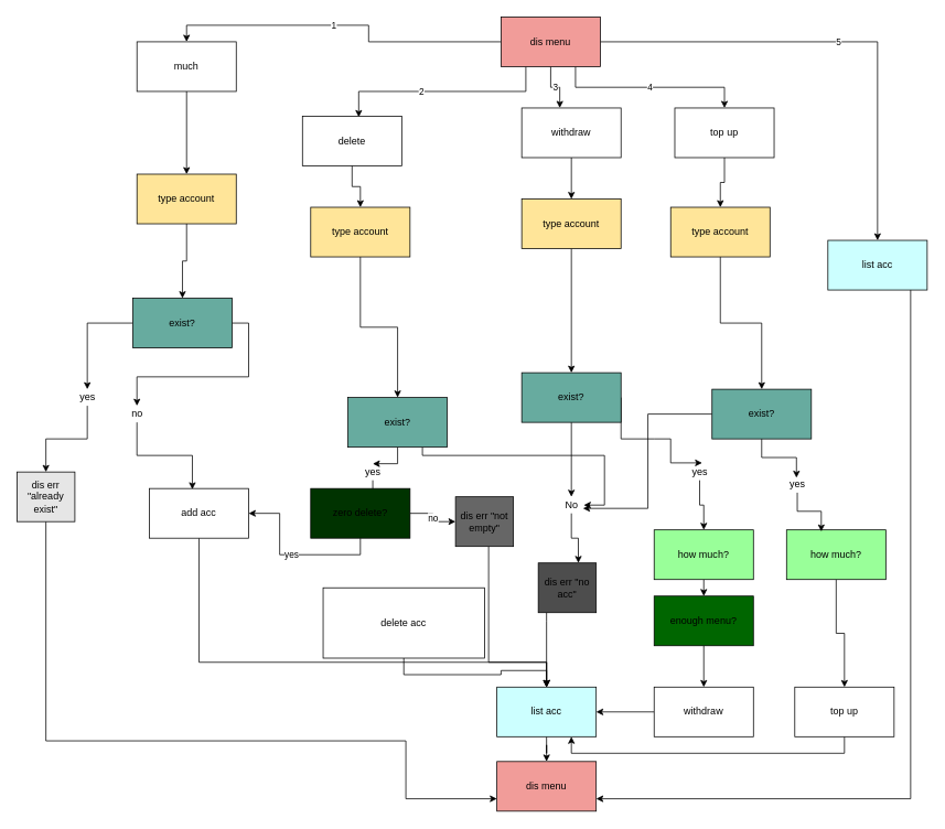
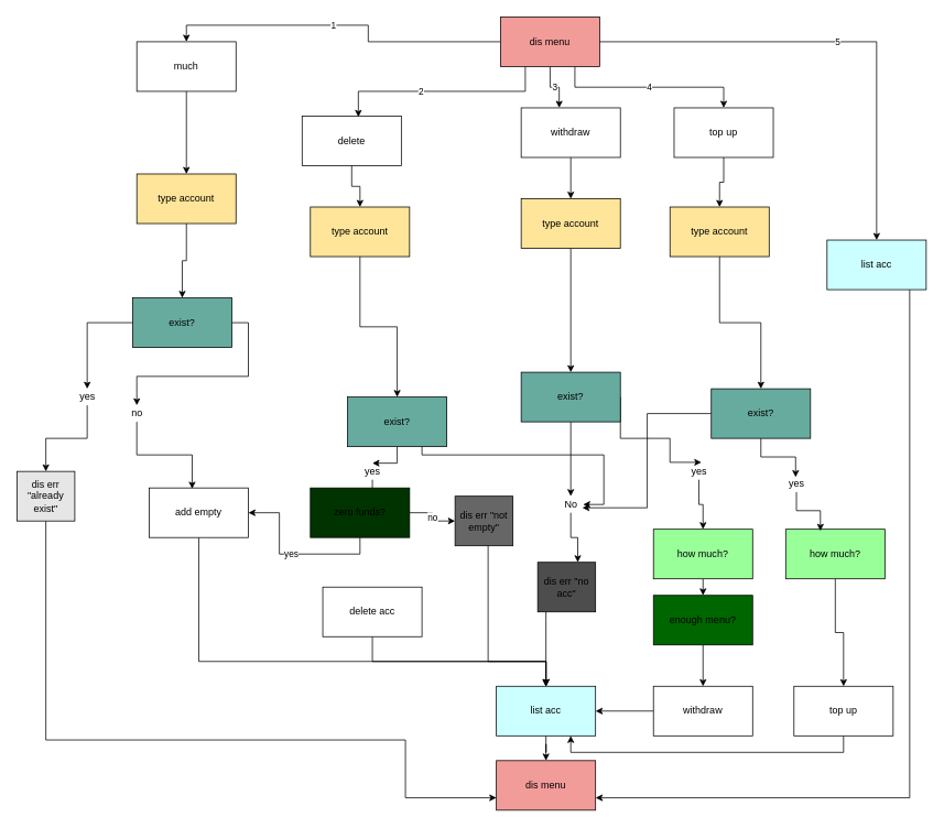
  <mxCell id="0" />
  <mxCell id="1" parent="0" />
  <mxCell id="2" style="edgeStyle=orthogonalEdgeStyle;rounded=0;orthogonalLoop=1;jettySize=auto;html=1;exitX=0.25;exitY=1;exitDx=0;exitDy=0;entryX=0.567;entryY=0.017;entryDx=0;entryDy=0;entryPerimeter=0;" edge="1" parent="1" source="9" target="12"><mxGeometry relative="1" as="geometry" /></mxCell>
  <mxCell id="3" value="2" style="edgeLabel;html=1;align=center;verticalAlign=middle;resizable=0;points=[];" vertex="1" connectable="0" parent="2"><mxGeometry x="0.194" relative="1" as="geometry"><mxPoint as="offset" /></mxGeometry></mxCell>
  <mxCell id="4" value="4" style="edgeStyle=orthogonalEdgeStyle;rounded=0;orthogonalLoop=1;jettySize=auto;html=1;exitX=0.75;exitY=1;exitDx=0;exitDy=0;entryX=0.5;entryY=0;entryDx=0;entryDy=0;" edge="1" parent="1" source="9" target="14"><mxGeometry relative="1" as="geometry" /></mxCell>
  <mxCell id="5" value="5" style="edgeStyle=orthogonalEdgeStyle;rounded=0;orthogonalLoop=1;jettySize=auto;html=1;exitX=1;exitY=0.5;exitDx=0;exitDy=0;entryX=0.5;entryY=0;entryDx=0;entryDy=0;" edge="1" parent="1" source="9" target="16"><mxGeometry relative="1" as="geometry" /></mxCell>
  <mxCell id="6" style="edgeStyle=orthogonalEdgeStyle;rounded=0;orthogonalLoop=1;jettySize=auto;html=1;exitX=0;exitY=0.5;exitDx=0;exitDy=0;entryX=0.5;entryY=0;entryDx=0;entryDy=0;" edge="1" parent="1" source="9" target="10"><mxGeometry relative="1" as="geometry" /></mxCell>
  <mxCell id="7" value="1" style="edgeLabel;html=1;align=center;verticalAlign=middle;resizable=0;points=[];" vertex="1" connectable="0" parent="6"><mxGeometry x="0.062" relative="1" as="geometry"><mxPoint as="offset" /></mxGeometry></mxCell>
  <mxCell id="8" value="3" style="edgeStyle=orthogonalEdgeStyle;rounded=0;orthogonalLoop=1;jettySize=auto;html=1;entryX=0.383;entryY=0;entryDx=0;entryDy=0;entryPerimeter=0;" edge="1" parent="1" source="9" target="63"><mxGeometry relative="1" as="geometry" /></mxCell>
  <mxCell id="9" value="dis menu" style="rounded=0;whiteSpace=wrap;html=1;fillColor=#F19C99;" vertex="1" parent="1"><mxGeometry x="605" y="20" width="120" height="60" as="geometry" /></mxCell>
  <mxCell id="10" value="much" style="rounded=0;whiteSpace=wrap;html=1;" vertex="1" parent="1"><mxGeometry x="165" y="50" width="120" height="60" as="geometry" /></mxCell>
  <mxCell id="11" style="edgeStyle=orthogonalEdgeStyle;rounded=0;orthogonalLoop=1;jettySize=auto;html=1;exitX=0.5;exitY=1;exitDx=0;exitDy=0;entryX=0.5;entryY=0;entryDx=0;entryDy=0;" edge="1" parent="1" source="67" target="33"><mxGeometry relative="1" as="geometry" /></mxCell>
  <mxCell id="12" value="delete" style="rounded=0;whiteSpace=wrap;html=1;" vertex="1" parent="1"><mxGeometry x="365" y="140" width="120" height="60" as="geometry" /></mxCell>
  <mxCell id="13" style="edgeStyle=orthogonalEdgeStyle;rounded=0;orthogonalLoop=1;jettySize=auto;html=1;exitX=0.5;exitY=1;exitDx=0;exitDy=0;" edge="1" parent="1" source="14" target="72"><mxGeometry relative="1" as="geometry" /></mxCell>
  <mxCell id="14" value="top up" style="rounded=0;whiteSpace=wrap;html=1;" vertex="1" parent="1"><mxGeometry x="815" y="130" width="120" height="60" as="geometry" /></mxCell>
  <mxCell id="15" style="edgeStyle=orthogonalEdgeStyle;rounded=0;orthogonalLoop=1;jettySize=auto;html=1;entryX=1;entryY=0.75;entryDx=0;entryDy=0;" edge="1" parent="1" source="16" target="28"><mxGeometry relative="1" as="geometry"><Array as="points"><mxPoint x="1100" y="965" /></Array></mxGeometry></mxCell>
  <mxCell id="16" value="list acc" style="rounded=0;whiteSpace=wrap;html=1;fillColor=#CCFFFF;" vertex="1" parent="1"><mxGeometry x="1000" y="290" width="120" height="60" as="geometry" /></mxCell>
  <mxCell id="17" style="edgeStyle=orthogonalEdgeStyle;rounded=0;orthogonalLoop=1;jettySize=auto;html=1;" edge="1" parent="1" source="19" target="25"><mxGeometry relative="1" as="geometry" /></mxCell>
  <mxCell id="18" style="edgeStyle=orthogonalEdgeStyle;rounded=0;orthogonalLoop=1;jettySize=auto;html=1;exitX=1;exitY=0.5;exitDx=0;exitDy=0;" edge="1" parent="1" source="19" target="27"><mxGeometry relative="1" as="geometry" /></mxCell>
  <mxCell id="19" value="exist?" style="rounded=0;whiteSpace=wrap;html=1;fillColor=#67AB9F;" vertex="1" parent="1"><mxGeometry x="160" y="360" width="120" height="60" as="geometry" /></mxCell>
  <mxCell id="20" style="edgeStyle=orthogonalEdgeStyle;rounded=0;orthogonalLoop=1;jettySize=auto;html=1;exitX=0.5;exitY=1;exitDx=0;exitDy=0;entryX=0;entryY=0.75;entryDx=0;entryDy=0;" edge="1" parent="1" source="21" target="28"><mxGeometry relative="1" as="geometry"><mxPoint x="610" y="890" as="targetPoint" /><Array as="points"><mxPoint x="55" y="895" /><mxPoint x="490" y="895" /><mxPoint x="490" y="965" /></Array></mxGeometry></mxCell>
  <mxCell id="21" value="dis err &quot;already exist&quot;" style="rounded=0;whiteSpace=wrap;html=1;fillColor=#E6E6E6;" vertex="1" parent="1"><mxGeometry x="20" y="570" width="70" height="60" as="geometry" /></mxCell>
  <mxCell id="22" style="edgeStyle=orthogonalEdgeStyle;rounded=0;orthogonalLoop=1;jettySize=auto;html=1;exitX=0.5;exitY=1;exitDx=0;exitDy=0;entryX=0.5;entryY=0;entryDx=0;entryDy=0;" edge="1" parent="1" source="23" target="30"><mxGeometry relative="1" as="geometry"><Array as="points"><mxPoint x="240" y="800" /><mxPoint x="660" y="800" /></Array></mxGeometry></mxCell>
- <mxCell id="23" value="add acc" style="rounded=0;whiteSpace=wrap;html=1;" vertex="1" parent="1"><mxGeometry x="180" y="590" width="120" height="60" as="geometry" /></mxCell>
+ <mxCell id="23" value="add empty" style="rounded=0;whiteSpace=wrap;html=1;" vertex="1" parent="1"><mxGeometry x="180" y="590" width="120" height="60" as="geometry" /></mxCell>
  <mxCell id="24" style="edgeStyle=orthogonalEdgeStyle;rounded=0;orthogonalLoop=1;jettySize=auto;html=1;entryX=0.5;entryY=0;entryDx=0;entryDy=0;" edge="1" parent="1" source="25" target="21"><mxGeometry relative="1" as="geometry" /></mxCell>
  <mxCell id="25" value="yes" style="text;html=1;align=center;verticalAlign=middle;resizable=0;points=[];autosize=1;" vertex="1" parent="1"><mxGeometry x="90" y="470" width="30" height="20" as="geometry" /></mxCell>
  <mxCell id="26" style="edgeStyle=orthogonalEdgeStyle;rounded=0;orthogonalLoop=1;jettySize=auto;html=1;entryX=0.433;entryY=0.017;entryDx=0;entryDy=0;entryPerimeter=0;" edge="1" parent="1" source="27" target="23"><mxGeometry relative="1" as="geometry" /></mxCell>
  <mxCell id="27" value="no" style="text;html=1;align=center;verticalAlign=middle;resizable=0;points=[];autosize=1;" vertex="1" parent="1"><mxGeometry x="150" y="490" width="30" height="20" as="geometry" /></mxCell>
  <mxCell id="28" value="dis menu" style="rounded=0;whiteSpace=wrap;html=1;fillColor=#F19C99;" vertex="1" parent="1"><mxGeometry x="600" y="920" width="120" height="60" as="geometry" /></mxCell>
  <mxCell id="29" style="edgeStyle=orthogonalEdgeStyle;rounded=0;orthogonalLoop=1;jettySize=auto;html=1;exitX=0.5;exitY=1;exitDx=0;exitDy=0;" edge="1" parent="1" source="30" target="28"><mxGeometry relative="1" as="geometry" /></mxCell>
  <mxCell id="30" value="list acc" style="rounded=0;whiteSpace=wrap;html=1;fillColor=#CCFFFF;" vertex="1" parent="1"><mxGeometry x="600" y="830" width="120" height="60" as="geometry" /></mxCell>
  <mxCell id="31" style="edgeStyle=orthogonalEdgeStyle;rounded=0;orthogonalLoop=1;jettySize=auto;html=1;exitX=0.5;exitY=1;exitDx=0;exitDy=0;" edge="1" parent="1" source="33" target="35"><mxGeometry relative="1" as="geometry" /></mxCell>
  <mxCell id="32" style="edgeStyle=orthogonalEdgeStyle;rounded=0;orthogonalLoop=1;jettySize=auto;html=1;exitX=0.75;exitY=1;exitDx=0;exitDy=0;" edge="1" parent="1" source="33" target="50"><mxGeometry relative="1" as="geometry"><Array as="points"><mxPoint x="510" y="550" /><mxPoint x="730" y="550" /></Array></mxGeometry></mxCell>
  <mxCell id="33" value="exist?" style="rounded=0;whiteSpace=wrap;html=1;fillColor=#67AB9F;" vertex="1" parent="1"><mxGeometry x="420" y="480" width="120" height="60" as="geometry" /></mxCell>
  <mxCell id="34" style="edgeStyle=orthogonalEdgeStyle;rounded=0;orthogonalLoop=1;jettySize=auto;html=1;" edge="1" parent="1" source="35" target="75"><mxGeometry relative="1" as="geometry" /></mxCell>
  <mxCell id="35" value="yes" style="text;html=1;align=center;verticalAlign=middle;resizable=0;points=[];autosize=1;" vertex="1" parent="1"><mxGeometry x="435" y="560" width="30" height="20" as="geometry" /></mxCell>
  <mxCell id="36" style="edgeStyle=orthogonalEdgeStyle;rounded=0;orthogonalLoop=1;jettySize=auto;html=1;exitX=0.5;exitY=1;exitDx=0;exitDy=0;entryX=0.5;entryY=0;entryDx=0;entryDy=0;" edge="1" parent="1" source="37" target="30"><mxGeometry relative="1" as="geometry" /></mxCell>
- <mxCell id="37" value="delete acc" style="rounded=0;whiteSpace=wrap;html=1;" vertex="1" parent="1"><mxGeometry x="390" y="710" width="195" height="85" as="geometry" /></mxCell>
+ <mxCell id="37" value="delete acc" style="rounded=0;whiteSpace=wrap;html=1;" vertex="1" parent="1"><mxGeometry x="390" y="710" width="120" height="60" as="geometry" /></mxCell>
  <mxCell id="38" style="edgeStyle=orthogonalEdgeStyle;rounded=0;orthogonalLoop=1;jettySize=auto;html=1;entryX=0.5;entryY=0;entryDx=0;entryDy=0;" edge="1" parent="1" source="39" target="30"><mxGeometry relative="1" as="geometry"><Array as="points"><mxPoint x="660" y="750" /><mxPoint x="660" y="750" /></Array></mxGeometry></mxCell>
  <mxCell id="39" value="dis err &quot;no acc&quot;" style="rounded=0;whiteSpace=wrap;html=1;fillColor=#4D4D4D;" vertex="1" parent="1"><mxGeometry x="650" y="680" width="70" height="60" as="geometry" /></mxCell>
  <mxCell id="40" style="edgeStyle=orthogonalEdgeStyle;rounded=0;orthogonalLoop=1;jettySize=auto;html=1;exitX=0.5;exitY=1;exitDx=0;exitDy=0;" edge="1" parent="1" source="42" target="50"><mxGeometry relative="1" as="geometry" /></mxCell>
  <mxCell id="41" style="edgeStyle=orthogonalEdgeStyle;rounded=0;orthogonalLoop=1;jettySize=auto;html=1;exitX=1;exitY=0.5;exitDx=0;exitDy=0;entryX=0.6;entryY=-0.05;entryDx=0;entryDy=0;entryPerimeter=0;" edge="1" parent="1" source="42" target="52"><mxGeometry relative="1" as="geometry"><Array as="points"><mxPoint x="790" y="530" /><mxPoint x="810" y="530" /><mxPoint x="810" y="550" /></Array></mxGeometry></mxCell>
  <mxCell id="42" value="exist?" style="rounded=0;whiteSpace=wrap;html=1;fillColor=#67AB9F;" vertex="1" parent="1"><mxGeometry x="630" y="450" width="120" height="60" as="geometry" /></mxCell>
  <mxCell id="43" style="edgeStyle=orthogonalEdgeStyle;rounded=0;orthogonalLoop=1;jettySize=auto;html=1;exitX=0.5;exitY=1;exitDx=0;exitDy=0;entryX=0.5;entryY=0;entryDx=0;entryDy=0;" edge="1" parent="1" source="44" target="48"><mxGeometry relative="1" as="geometry" /></mxCell>
  <mxCell id="44" value="enough menu?" style="rounded=0;whiteSpace=wrap;html=1;fillColor=#006600;" vertex="1" parent="1"><mxGeometry x="790" y="720" width="120" height="60" as="geometry" /></mxCell>
  <mxCell id="45" style="edgeStyle=orthogonalEdgeStyle;rounded=0;orthogonalLoop=1;jettySize=auto;html=1;exitX=0.5;exitY=1;exitDx=0;exitDy=0;entryX=0.5;entryY=0;entryDx=0;entryDy=0;" edge="1" parent="1" source="46" target="44"><mxGeometry relative="1" as="geometry" /></mxCell>
  <mxCell id="46" value="how much?" style="rounded=0;whiteSpace=wrap;html=1;fillColor=#99FF99;" vertex="1" parent="1"><mxGeometry x="790" y="640" width="120" height="60" as="geometry" /></mxCell>
  <mxCell id="47" style="edgeStyle=orthogonalEdgeStyle;rounded=0;orthogonalLoop=1;jettySize=auto;html=1;entryX=1;entryY=0.5;entryDx=0;entryDy=0;" edge="1" parent="1" source="48" target="30"><mxGeometry relative="1" as="geometry" /></mxCell>
  <mxCell id="48" value="withdraw" style="rounded=0;whiteSpace=wrap;html=1;" vertex="1" parent="1"><mxGeometry x="790" y="830" width="120" height="60" as="geometry" /></mxCell>
  <mxCell id="49" style="edgeStyle=orthogonalEdgeStyle;rounded=0;orthogonalLoop=1;jettySize=auto;html=1;entryX=0.692;entryY=0;entryDx=0;entryDy=0;entryPerimeter=0;" edge="1" parent="1" source="50" target="39"><mxGeometry relative="1" as="geometry" /></mxCell>
  <mxCell id="50" value="No" style="text;html=1;align=center;verticalAlign=middle;resizable=0;points=[];autosize=1;" vertex="1" parent="1"><mxGeometry x="675" y="600" width="30" height="20" as="geometry" /></mxCell>
  <mxCell id="51" style="edgeStyle=orthogonalEdgeStyle;rounded=0;orthogonalLoop=1;jettySize=auto;html=1;entryX=0.5;entryY=0;entryDx=0;entryDy=0;" edge="1" parent="1" source="52" target="46"><mxGeometry relative="1" as="geometry" /></mxCell>
  <mxCell id="52" value="yes" style="text;html=1;align=center;verticalAlign=middle;resizable=0;points=[];autosize=1;" vertex="1" parent="1"><mxGeometry x="830" y="560" width="30" height="20" as="geometry" /></mxCell>
  <mxCell id="53" style="edgeStyle=orthogonalEdgeStyle;rounded=0;orthogonalLoop=1;jettySize=auto;html=1;entryX=0.967;entryY=0.7;entryDx=0;entryDy=0;entryPerimeter=0;" edge="1" parent="1" source="55" target="50"><mxGeometry relative="1" as="geometry" /></mxCell>
  <mxCell id="54" style="edgeStyle=orthogonalEdgeStyle;rounded=0;orthogonalLoop=1;jettySize=auto;html=1;entryX=0.467;entryY=0.1;entryDx=0;entryDy=0;entryPerimeter=0;" edge="1" parent="1" source="55" target="61"><mxGeometry relative="1" as="geometry" /></mxCell>
  <mxCell id="55" value="exist?" style="rounded=0;whiteSpace=wrap;html=1;fillColor=#67AB9F;" vertex="1" parent="1"><mxGeometry x="860" y="470" width="120" height="60" as="geometry" /></mxCell>
  <mxCell id="56" style="edgeStyle=orthogonalEdgeStyle;rounded=0;orthogonalLoop=1;jettySize=auto;html=1;" edge="1" parent="1" source="57" target="59"><mxGeometry relative="1" as="geometry"><mxPoint x="1010" y="820" as="targetPoint" /></mxGeometry></mxCell>
  <mxCell id="57" value="how much?" style="rounded=0;whiteSpace=wrap;html=1;fillColor=#99FF99;" vertex="1" parent="1"><mxGeometry x="950" y="640" width="120" height="60" as="geometry" /></mxCell>
  <mxCell id="58" style="edgeStyle=orthogonalEdgeStyle;rounded=0;orthogonalLoop=1;jettySize=auto;html=1;exitX=0.5;exitY=1;exitDx=0;exitDy=0;entryX=0.75;entryY=1;entryDx=0;entryDy=0;" edge="1" parent="1" source="59" target="30"><mxGeometry relative="1" as="geometry" /></mxCell>
  <mxCell id="59" value="top up" style="rounded=0;whiteSpace=wrap;html=1;" vertex="1" parent="1"><mxGeometry x="960" y="830" width="120" height="60" as="geometry" /></mxCell>
  <mxCell id="60" style="edgeStyle=orthogonalEdgeStyle;rounded=0;orthogonalLoop=1;jettySize=auto;html=1;entryX=0.35;entryY=0.033;entryDx=0;entryDy=0;entryPerimeter=0;" edge="1" parent="1" source="61" target="57"><mxGeometry relative="1" as="geometry" /></mxCell>
  <mxCell id="61" value="yes" style="text;html=1;align=center;verticalAlign=middle;resizable=0;points=[];autosize=1;" vertex="1" parent="1"><mxGeometry x="948" y="575" width="30" height="20" as="geometry" /></mxCell>
  <mxCell id="62" style="edgeStyle=orthogonalEdgeStyle;rounded=0;orthogonalLoop=1;jettySize=auto;html=1;exitX=0.5;exitY=1;exitDx=0;exitDy=0;entryX=0.5;entryY=0;entryDx=0;entryDy=0;" edge="1" parent="1" source="63" target="70"><mxGeometry relative="1" as="geometry" /></mxCell>
  <mxCell id="63" value="withdraw" style="rounded=0;whiteSpace=wrap;html=1;" vertex="1" parent="1"><mxGeometry x="630" y="130" width="120" height="60" as="geometry" /></mxCell>
  <mxCell id="64" value="" style="edgeStyle=orthogonalEdgeStyle;rounded=0;orthogonalLoop=1;jettySize=auto;html=1;entryX=0.5;entryY=0;entryDx=0;entryDy=0;" edge="1" parent="1" source="65" target="19"><mxGeometry relative="1" as="geometry"><mxPoint x="225" y="350" as="targetPoint" /></mxGeometry></mxCell>
  <mxCell id="65" value="type account" style="rounded=0;whiteSpace=wrap;html=1;fillColor=#FFE599;" vertex="1" parent="1"><mxGeometry x="165" y="210" width="120" height="60" as="geometry" /></mxCell>
  <mxCell id="66" style="edgeStyle=orthogonalEdgeStyle;rounded=0;orthogonalLoop=1;jettySize=auto;html=1;exitX=0.5;exitY=1;exitDx=0;exitDy=0;entryX=0.5;entryY=0;entryDx=0;entryDy=0;" edge="1" parent="1" source="10" target="65"><mxGeometry relative="1" as="geometry"><mxPoint x="225" y="110" as="sourcePoint" /><mxPoint x="250" y="430" as="targetPoint" /></mxGeometry></mxCell>
  <mxCell id="67" value="type account" style="rounded=0;whiteSpace=wrap;html=1;fillColor=#FFE599;" vertex="1" parent="1"><mxGeometry x="375" y="250" width="120" height="60" as="geometry" /></mxCell>
  <mxCell id="68" style="edgeStyle=orthogonalEdgeStyle;rounded=0;orthogonalLoop=1;jettySize=auto;html=1;exitX=0.5;exitY=1;exitDx=0;exitDy=0;entryX=0.5;entryY=0;entryDx=0;entryDy=0;" edge="1" parent="1" source="12" target="67"><mxGeometry relative="1" as="geometry"><mxPoint x="435" y="200" as="sourcePoint" /><mxPoint x="480" y="480" as="targetPoint" /></mxGeometry></mxCell>
  <mxCell id="69" style="edgeStyle=orthogonalEdgeStyle;rounded=0;orthogonalLoop=1;jettySize=auto;html=1;exitX=0.5;exitY=1;exitDx=0;exitDy=0;" edge="1" parent="1" source="70" target="42"><mxGeometry relative="1" as="geometry"><mxPoint x="705" y="360" as="targetPoint" /></mxGeometry></mxCell>
  <mxCell id="70" value="type account" style="rounded=0;whiteSpace=wrap;html=1;fillColor=#FFE599;" vertex="1" parent="1"><mxGeometry x="630" y="240" width="120" height="60" as="geometry" /></mxCell>
  <mxCell id="71" style="edgeStyle=orthogonalEdgeStyle;rounded=0;orthogonalLoop=1;jettySize=auto;html=1;entryX=0.5;entryY=0;entryDx=0;entryDy=0;" edge="1" parent="1" source="72" target="55"><mxGeometry relative="1" as="geometry" /></mxCell>
  <mxCell id="72" value="type account" style="rounded=0;whiteSpace=wrap;html=1;fillColor=#FFE599;" vertex="1" parent="1"><mxGeometry x="810" y="250" width="120" height="60" as="geometry" /></mxCell>
  <mxCell id="73" value="yes" style="edgeStyle=orthogonalEdgeStyle;rounded=0;orthogonalLoop=1;jettySize=auto;html=1;exitX=0.5;exitY=1;exitDx=0;exitDy=0;" edge="1" parent="1" source="75" target="23"><mxGeometry relative="1" as="geometry" /></mxCell>
  <mxCell id="74" value="no" style="edgeStyle=orthogonalEdgeStyle;rounded=0;orthogonalLoop=1;jettySize=auto;html=1;exitX=1;exitY=0.5;exitDx=0;exitDy=0;entryX=0;entryY=0.5;entryDx=0;entryDy=0;" edge="1" parent="1" source="75" target="77"><mxGeometry relative="1" as="geometry" /></mxCell>
- <mxCell id="75" value="zero delete?" style="rounded=0;whiteSpace=wrap;html=1;fillColor=#003300;" vertex="1" parent="1"><mxGeometry x="375" y="590" width="120" height="60" as="geometry" /></mxCell>
+ <mxCell id="75" value="zero funds?" style="rounded=0;whiteSpace=wrap;html=1;fillColor=#003300;" vertex="1" parent="1"><mxGeometry x="375" y="590" width="120" height="60" as="geometry" /></mxCell>
  <mxCell id="76" style="edgeStyle=orthogonalEdgeStyle;rounded=0;orthogonalLoop=1;jettySize=auto;html=1;" edge="1" parent="1" source="77"><mxGeometry relative="1" as="geometry"><mxPoint x="660" y="830" as="targetPoint" /><Array as="points"><mxPoint x="590" y="800" /><mxPoint x="660" y="800" /></Array></mxGeometry></mxCell>
  <mxCell id="77" value="dis err &quot;not empty&quot;" style="rounded=0;whiteSpace=wrap;html=1;fillColor=#666666;" vertex="1" parent="1"><mxGeometry x="550" y="600" width="70" height="60" as="geometry" /></mxCell>
